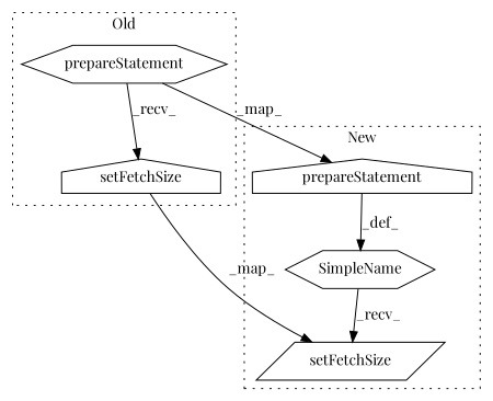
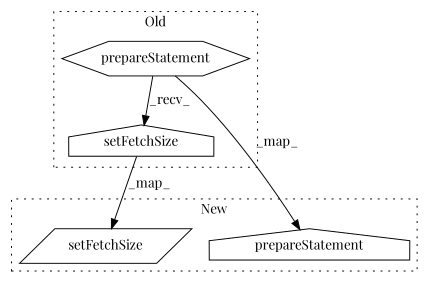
  digraph {
    fontname="Playfair Display"
    node [a=32 l="13,1" shape=house fontname="Playfair Display"]
    edge [fontname="Playfair Display"]
    n1 [label=setFetchSize s="8612,8642"]
    n2 [l="17,1" label=prepareStatement s="8554,8589" shape=hexagon]
    n3 [label=setFetchSize s="12761,12791" shape=parallelogram]
-   n4 [a=42 l=10 label=SimpleName s=12666 shape=hexagon]
    n5 [l="17,1" label=prepareStatement s="12687,12722"]
    subgraph cluster_1 {
      label=Old
      style=dotted
      n1
      n2
    }
    subgraph cluster_2 {
      label=New
      style=dotted
      n3
-     n4
      n5
    }
    n1 -> n3 [label=_map_]
    n2 -> n1 [label=_recv_]
    n2 -> n5 [label=_map_]
-   n4 -> n3 [label=_recv_]
-   n5 -> n4 [label=_def_]
  }
